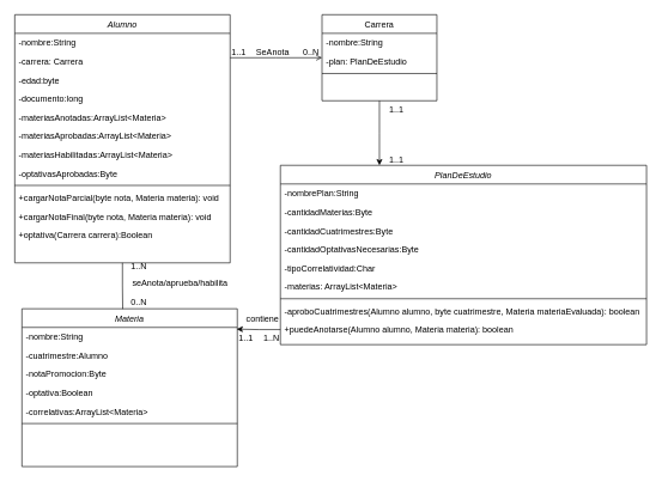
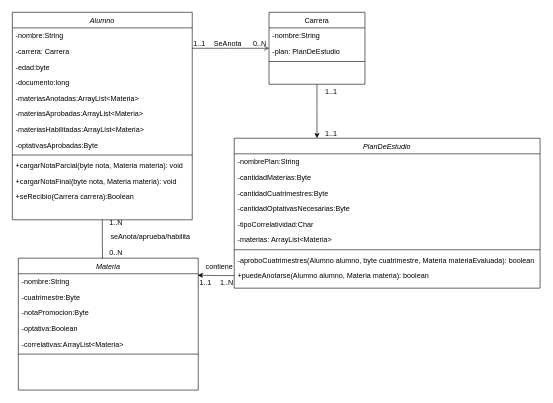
  <mxCell id="0" />
  <mxCell id="1" parent="0" />
  <mxCell id="2" value="Alumno" style="swimlane;fontStyle=2;align=center;verticalAlign=top;childLayout=stackLayout;horizontal=1;startSize=26;horizontalStack=0;resizeParent=1;resizeLast=0;collapsible=1;marginBottom=0;rounded=0;shadow=0;strokeWidth=1;" parent="1" vertex="1"><mxGeometry x="20" y="20" width="300" height="346" as="geometry"><mxRectangle x="230" y="140" width="160" height="26" as="alternateBounds" /></mxGeometry></mxCell>
  <mxCell id="3" value="-nombre:String" style="text;align=left;verticalAlign=top;spacingLeft=4;spacingRight=4;overflow=hidden;rotatable=0;points=[[0,0.5],[1,0.5]];portConstraint=eastwest;" parent="2" vertex="1"><mxGeometry y="26" width="300" height="26" as="geometry" /></mxCell>
  <mxCell id="4" value="-carrera: Carrera" style="text;align=left;verticalAlign=top;spacingLeft=4;spacingRight=4;overflow=hidden;rotatable=0;points=[[0,0.5],[1,0.5]];portConstraint=eastwest;rounded=0;shadow=0;html=0;" parent="2" vertex="1"><mxGeometry y="52" width="300" height="26" as="geometry" /></mxCell>
  <mxCell id="5" value="-edad:byte" style="text;align=left;verticalAlign=top;spacingLeft=4;spacingRight=4;overflow=hidden;rotatable=0;points=[[0,0.5],[1,0.5]];portConstraint=eastwest;rounded=0;shadow=0;html=0;" parent="2" vertex="1"><mxGeometry y="78" width="300" height="26" as="geometry" /></mxCell>
  <mxCell id="6" value="-documento:long" style="text;align=left;verticalAlign=top;spacingLeft=4;spacingRight=4;overflow=hidden;rotatable=0;points=[[0,0.5],[1,0.5]];portConstraint=eastwest;rounded=0;shadow=0;html=0;" parent="2" vertex="1"><mxGeometry y="104" width="300" height="26" as="geometry" /></mxCell>
  <mxCell id="7" value="-materiasAnotadas:ArrayList&lt;Materia&gt;" style="text;align=left;verticalAlign=top;spacingLeft=4;spacingRight=4;overflow=hidden;rotatable=0;points=[[0,0.5],[1,0.5]];portConstraint=eastwest;rounded=0;shadow=0;html=0;" parent="2" vertex="1"><mxGeometry y="130" width="300" height="26" as="geometry" /></mxCell>
  <mxCell id="8" value="-materiasAprobadas:ArrayList&lt;Materia&gt;" style="text;align=left;verticalAlign=top;spacingLeft=4;spacingRight=4;overflow=hidden;rotatable=0;points=[[0,0.5],[1,0.5]];portConstraint=eastwest;rounded=0;shadow=0;html=0;" parent="2" vertex="1"><mxGeometry y="156" width="300" height="26" as="geometry" /></mxCell>
  <mxCell id="9" value="-materiasHabilitadas:ArrayList&lt;Materia&gt;" style="text;align=left;verticalAlign=top;spacingLeft=4;spacingRight=4;overflow=hidden;rotatable=0;points=[[0,0.5],[1,0.5]];portConstraint=eastwest;rounded=0;shadow=0;html=0;" parent="2" vertex="1"><mxGeometry y="182" width="300" height="26" as="geometry" /></mxCell>
  <mxCell id="10" value="-optativasAprobadas:Byte" style="text;align=left;verticalAlign=top;spacingLeft=4;spacingRight=4;overflow=hidden;rotatable=0;points=[[0,0.5],[1,0.5]];portConstraint=eastwest;rounded=0;shadow=0;html=0;" parent="2" vertex="1"><mxGeometry y="208" width="300" height="26" as="geometry" /></mxCell>
  <mxCell id="11" value="" style="line;html=1;strokeWidth=1;align=left;verticalAlign=middle;spacingTop=-1;spacingLeft=3;spacingRight=3;rotatable=0;labelPosition=right;points=[];portConstraint=eastwest;" parent="2" vertex="1"><mxGeometry y="234" width="300" height="8" as="geometry" /></mxCell>
  <mxCell id="12" value="+cargarNotaParcial(byte nota, Materia materia): void" style="text;align=left;verticalAlign=top;spacingLeft=4;spacingRight=4;overflow=hidden;rotatable=0;points=[[0,0.5],[1,0.5]];portConstraint=eastwest;" parent="2" vertex="1"><mxGeometry y="242" width="300" height="26" as="geometry" /></mxCell>
  <mxCell id="13" value="+cargarNotaFinal(byte nota, Materia materia): void" style="text;align=left;verticalAlign=top;spacingLeft=4;spacingRight=4;overflow=hidden;rotatable=0;points=[[0,0.5],[1,0.5]];portConstraint=eastwest;" parent="2" vertex="1"><mxGeometry y="268" width="300" height="26" as="geometry" /></mxCell>
- <mxCell id="14" value="+optativa(Carrera carrera):Boolean" style="text;align=left;verticalAlign=top;spacingLeft=4;spacingRight=4;overflow=hidden;rotatable=0;points=[[0,0.5],[1,0.5]];portConstraint=eastwest;" parent="2" vertex="1"><mxGeometry y="294" width="300" height="26" as="geometry" /></mxCell>
+ <mxCell id="14" value="+seRecibio(Carrera carrera):Boolean" style="text;align=left;verticalAlign=top;spacingLeft=4;spacingRight=4;overflow=hidden;rotatable=0;points=[[0,0.5],[1,0.5]];portConstraint=eastwest;" parent="2" vertex="1"><mxGeometry y="294" width="300" height="26" as="geometry" /></mxCell>
  <mxCell id="15" value="Carrera" style="swimlane;fontStyle=0;align=center;verticalAlign=top;childLayout=stackLayout;horizontal=1;startSize=26;horizontalStack=0;resizeParent=1;resizeLast=0;collapsible=1;marginBottom=0;rounded=0;shadow=0;strokeWidth=1;" parent="1" vertex="1"><mxGeometry x="448" y="20" width="160" height="120" as="geometry"><mxRectangle x="550" y="140" width="160" height="26" as="alternateBounds" /></mxGeometry></mxCell>
  <mxCell id="16" value="-nombre:String" style="text;align=left;verticalAlign=top;spacingLeft=4;spacingRight=4;overflow=hidden;rotatable=0;points=[[0,0.5],[1,0.5]];portConstraint=eastwest;" parent="15" vertex="1"><mxGeometry y="26" width="160" height="26" as="geometry" /></mxCell>
  <mxCell id="17" value="-plan: PlanDeEstudio" style="text;align=left;verticalAlign=top;spacingLeft=4;spacingRight=4;overflow=hidden;rotatable=0;points=[[0,0.5],[1,0.5]];portConstraint=eastwest;rounded=0;shadow=0;html=0;" parent="15" vertex="1"><mxGeometry y="52" width="160" height="26" as="geometry" /></mxCell>
  <mxCell id="18" value="" style="line;html=1;strokeWidth=1;align=left;verticalAlign=middle;spacingTop=-1;spacingLeft=3;spacingRight=3;rotatable=0;labelPosition=right;points=[];portConstraint=eastwest;" parent="15" vertex="1"><mxGeometry y="78" width="160" height="8" as="geometry" /></mxCell>
  <mxCell id="19" value="" style="endArrow=open;shadow=0;strokeWidth=1;rounded=0;curved=0;endFill=1;edgeStyle=elbowEdgeStyle;elbow=vertical;" parent="1" source="2" target="15" edge="1"><mxGeometry x="0.5" y="41" relative="1" as="geometry"><mxPoint x="320" y="92" as="sourcePoint" /><mxPoint x="480" y="92" as="targetPoint" /><mxPoint x="-40" y="32" as="offset" /></mxGeometry></mxCell>
  <mxCell id="20" value="1..1" style="resizable=0;align=left;verticalAlign=bottom;labelBackgroundColor=none;fontSize=12;" parent="19" connectable="0" vertex="1"><mxGeometry x="-1" relative="1" as="geometry"><mxPoint as="offset" /></mxGeometry></mxCell>
  <mxCell id="21" value="SeAnota" style="text;html=1;resizable=0;points=[];;align=center;verticalAlign=middle;labelBackgroundColor=none;rounded=0;shadow=0;strokeWidth=1;fontSize=12;" parent="19" vertex="1" connectable="0"><mxGeometry x="0.5" y="49" relative="1" as="geometry"><mxPoint x="-38" y="40" as="offset" /></mxGeometry></mxCell>
  <mxCell id="22" value="0..N" style="resizable=0;align=left;verticalAlign=bottom;labelBackgroundColor=none;fontSize=12;" parent="1" connectable="0" vertex="1"><mxGeometry x="420" y="80" as="geometry" /></mxCell>
  <mxCell id="23" value="PlanDeEstudio" style="swimlane;fontStyle=2;align=center;verticalAlign=top;childLayout=stackLayout;horizontal=1;startSize=26;horizontalStack=0;resizeParent=1;resizeLast=0;collapsible=1;marginBottom=0;rounded=0;shadow=0;strokeWidth=1;" parent="1" vertex="1"><mxGeometry x="390" y="230" width="510" height="250" as="geometry"><mxRectangle x="230" y="140" width="160" height="26" as="alternateBounds" /></mxGeometry></mxCell>
  <mxCell id="24" value="-nombrePlan:String" style="text;align=left;verticalAlign=top;spacingLeft=4;spacingRight=4;overflow=hidden;rotatable=0;points=[[0,0.5],[1,0.5]];portConstraint=eastwest;" parent="23" vertex="1"><mxGeometry y="26" width="510" height="26" as="geometry" /></mxCell>
  <mxCell id="25" value="-cantidadMaterias:Byte" style="text;align=left;verticalAlign=top;spacingLeft=4;spacingRight=4;overflow=hidden;rotatable=0;points=[[0,0.5],[1,0.5]];portConstraint=eastwest;rounded=0;shadow=0;html=0;" parent="23" vertex="1"><mxGeometry y="52" width="510" height="26" as="geometry" /></mxCell>
  <mxCell id="26" value="-cantidadCuatrimestres:Byte" style="text;align=left;verticalAlign=top;spacingLeft=4;spacingRight=4;overflow=hidden;rotatable=0;points=[[0,0.5],[1,0.5]];portConstraint=eastwest;rounded=0;shadow=0;html=0;" parent="23" vertex="1"><mxGeometry y="78" width="510" height="26" as="geometry" /></mxCell>
  <mxCell id="27" value="-cantidadOptativasNecesarias:Byte" style="text;align=left;verticalAlign=top;spacingLeft=4;spacingRight=4;overflow=hidden;rotatable=0;points=[[0,0.5],[1,0.5]];portConstraint=eastwest;rounded=0;shadow=0;html=0;" parent="23" vertex="1"><mxGeometry y="104" width="510" height="26" as="geometry" /></mxCell>
  <mxCell id="28" value="-tipoCorrelatividad:Char" style="text;align=left;verticalAlign=top;spacingLeft=4;spacingRight=4;overflow=hidden;rotatable=0;points=[[0,0.5],[1,0.5]];portConstraint=eastwest;rounded=0;shadow=0;html=0;" parent="23" vertex="1"><mxGeometry y="130" width="510" height="26" as="geometry" /></mxCell>
  <mxCell id="29" value="-materias: ArrayList&lt;Materia&gt;" style="text;align=left;verticalAlign=top;spacingLeft=4;spacingRight=4;overflow=hidden;rotatable=0;points=[[0,0.5],[1,0.5]];portConstraint=eastwest;rounded=0;shadow=0;html=0;" parent="23" vertex="1"><mxGeometry y="156" width="510" height="26" as="geometry" /></mxCell>
  <mxCell id="30" value="" style="line;html=1;strokeWidth=1;align=left;verticalAlign=middle;spacingTop=-1;spacingLeft=3;spacingRight=3;rotatable=0;labelPosition=right;points=[];portConstraint=eastwest;" parent="23" vertex="1"><mxGeometry y="182" width="510" height="8" as="geometry" /></mxCell>
  <mxCell id="31" value="-aproboCuatrimestres(Alumno alumno, byte cuatrimestre, Materia materiaEvaluada): boolean" style="text;align=left;verticalAlign=top;spacingLeft=4;spacingRight=4;overflow=hidden;rotatable=0;points=[[0,0.5],[1,0.5]];portConstraint=eastwest;" parent="23" vertex="1"><mxGeometry y="190" width="510" height="26" as="geometry" /></mxCell>
  <mxCell id="32" value="+puedeAnotarse(Alumno alumno, Materia materia): boolean" style="text;align=left;verticalAlign=top;spacingLeft=4;spacingRight=4;overflow=hidden;rotatable=0;points=[[0,0.5],[1,0.5]];portConstraint=eastwest;" parent="23" vertex="1"><mxGeometry y="216" width="510" height="26" as="geometry" /></mxCell>
  <mxCell id="33" style="edgeStyle=orthogonalEdgeStyle;rounded=0;orthogonalLoop=1;jettySize=auto;html=1;exitX=0.5;exitY=1;exitDx=0;exitDy=0;" parent="1" source="15" edge="1"><mxGeometry relative="1" as="geometry"><mxPoint x="528" y="230" as="targetPoint" /></mxGeometry></mxCell>
  <mxCell id="34" value="Materia" style="swimlane;fontStyle=2;align=center;verticalAlign=top;childLayout=stackLayout;horizontal=1;startSize=26;horizontalStack=0;resizeParent=1;resizeLast=0;collapsible=1;marginBottom=0;rounded=0;shadow=0;strokeWidth=1;" parent="1" vertex="1"><mxGeometry x="30" y="430" width="300" height="220" as="geometry"><mxRectangle x="230" y="140" width="160" height="26" as="alternateBounds" /></mxGeometry></mxCell>
  <mxCell id="35" value="-nombre:String" style="text;align=left;verticalAlign=top;spacingLeft=4;spacingRight=4;overflow=hidden;rotatable=0;points=[[0,0.5],[1,0.5]];portConstraint=eastwest;" parent="34" vertex="1"><mxGeometry y="26" width="300" height="26" as="geometry" /></mxCell>
- <mxCell id="36" value="-cuatrimestre:Alumno" style="text;align=left;verticalAlign=top;spacingLeft=4;spacingRight=4;overflow=hidden;rotatable=0;points=[[0,0.5],[1,0.5]];portConstraint=eastwest;rounded=0;shadow=0;html=0;" parent="34" vertex="1"><mxGeometry y="52" width="300" height="26" as="geometry" /></mxCell>
+ <mxCell id="36" value="-cuatrimestre:Byte" style="text;align=left;verticalAlign=top;spacingLeft=4;spacingRight=4;overflow=hidden;rotatable=0;points=[[0,0.5],[1,0.5]];portConstraint=eastwest;rounded=0;shadow=0;html=0;" parent="34" vertex="1"><mxGeometry y="52" width="300" height="26" as="geometry" /></mxCell>
  <mxCell id="37" value="-notaPromocion:Byte" style="text;align=left;verticalAlign=top;spacingLeft=4;spacingRight=4;overflow=hidden;rotatable=0;points=[[0,0.5],[1,0.5]];portConstraint=eastwest;rounded=0;shadow=0;html=0;" parent="34" vertex="1"><mxGeometry y="78" width="300" height="26" as="geometry" /></mxCell>
  <mxCell id="38" value="-optativa:Boolean" style="text;align=left;verticalAlign=top;spacingLeft=4;spacingRight=4;overflow=hidden;rotatable=0;points=[[0,0.5],[1,0.5]];portConstraint=eastwest;rounded=0;shadow=0;html=0;" parent="34" vertex="1"><mxGeometry y="104" width="300" height="26" as="geometry" /></mxCell>
  <mxCell id="39" value="-correlativas:ArrayList&lt;Materia&gt;" style="text;align=left;verticalAlign=top;spacingLeft=4;spacingRight=4;overflow=hidden;rotatable=0;points=[[0,0.5],[1,0.5]];portConstraint=eastwest;rounded=0;shadow=0;html=0;" parent="34" vertex="1"><mxGeometry y="130" width="300" height="26" as="geometry" /></mxCell>
  <mxCell id="40" value="" style="line;html=1;strokeWidth=1;align=left;verticalAlign=middle;spacingTop=-1;spacingLeft=3;spacingRight=3;rotatable=0;labelPosition=right;points=[];portConstraint=eastwest;" parent="34" vertex="1"><mxGeometry y="156" width="300" height="8" as="geometry" /></mxCell>
  <mxCell id="41" value="1..1" style="resizable=0;align=left;verticalAlign=bottom;labelBackgroundColor=none;fontSize=12;" parent="1" connectable="0" vertex="1"><mxGeometry x="540" y="160" as="geometry" /></mxCell>
  <mxCell id="42" value="1..1" style="resizable=0;align=left;verticalAlign=bottom;labelBackgroundColor=none;fontSize=12;" parent="1" connectable="0" vertex="1"><mxGeometry x="540" y="230" as="geometry" /></mxCell>
  <mxCell id="43" style="edgeStyle=orthogonalEdgeStyle;rounded=0;orthogonalLoop=1;jettySize=auto;html=1;exitX=0.5;exitY=1;exitDx=0;exitDy=0;entryX=0.468;entryY=0.001;entryDx=0;entryDy=0;entryPerimeter=0;endArrow=none;" parent="1" source="2" target="34" edge="1"><mxGeometry relative="1" as="geometry" /></mxCell>
  <mxCell id="44" value="1..N" style="resizable=0;align=left;verticalAlign=bottom;labelBackgroundColor=none;fontSize=12;direction=west;" parent="1" connectable="0" vertex="1"><mxGeometry x="180" y="380" as="geometry" /></mxCell>
  <mxCell id="45" value="0..N" style="resizable=0;align=left;verticalAlign=bottom;labelBackgroundColor=none;fontSize=12;" parent="1" connectable="0" vertex="1"><mxGeometry x="180" y="430" as="geometry" /></mxCell>
  <mxCell id="46" value="seAnota/aprueba/habilita" style="text;html=1;align=center;verticalAlign=middle;resizable=0;points=[];autosize=1;strokeColor=none;fillColor=none;" parent="1" vertex="1"><mxGeometry x="170" y="380" width="160" height="30" as="geometry" /></mxCell>
  <mxCell id="47" style="edgeStyle=orthogonalEdgeStyle;rounded=0;orthogonalLoop=1;jettySize=auto;html=1;exitX=0;exitY=0.5;exitDx=0;exitDy=0;entryX=0.997;entryY=0.09;entryDx=0;entryDy=0;entryPerimeter=0;" parent="1" source="32" target="35" edge="1"><mxGeometry relative="1" as="geometry" /></mxCell>
  <mxCell id="48" value="contiene" style="text;html=1;align=center;verticalAlign=middle;resizable=0;points=[];autosize=1;strokeColor=none;fillColor=none;" parent="1" vertex="1"><mxGeometry x="330" y="430" width="70" height="30" as="geometry" /></mxCell>
  <mxCell id="49" value="1..N" style="resizable=0;align=left;verticalAlign=bottom;labelBackgroundColor=none;fontSize=12;rotation=0;" parent="1" connectable="0" vertex="1"><mxGeometry x="365" y="480" as="geometry" /></mxCell>
  <mxCell id="50" value="1..1" style="resizable=0;align=left;verticalAlign=bottom;labelBackgroundColor=none;fontSize=12;rotation=0;" parent="1" connectable="0" vertex="1"><mxGeometry x="330" y="480" as="geometry" /></mxCell>
